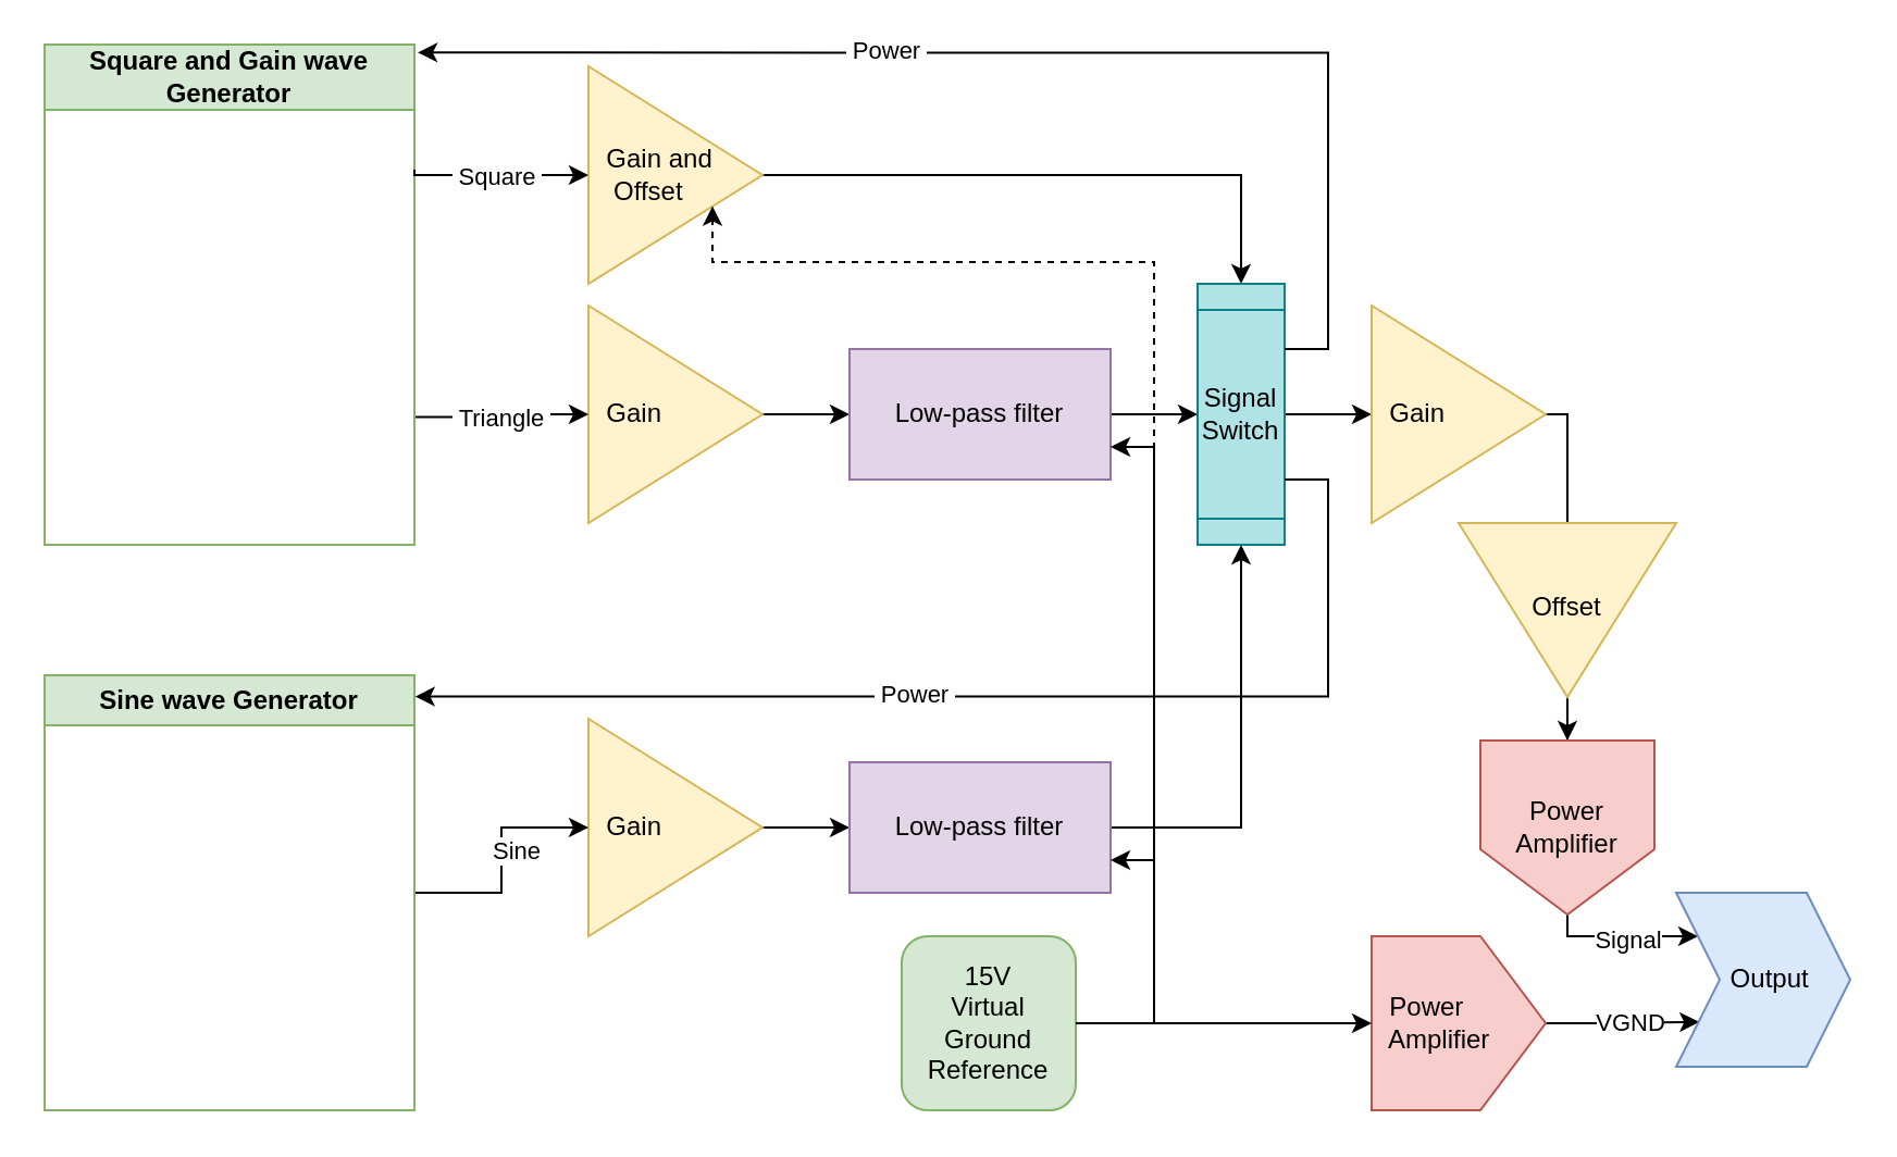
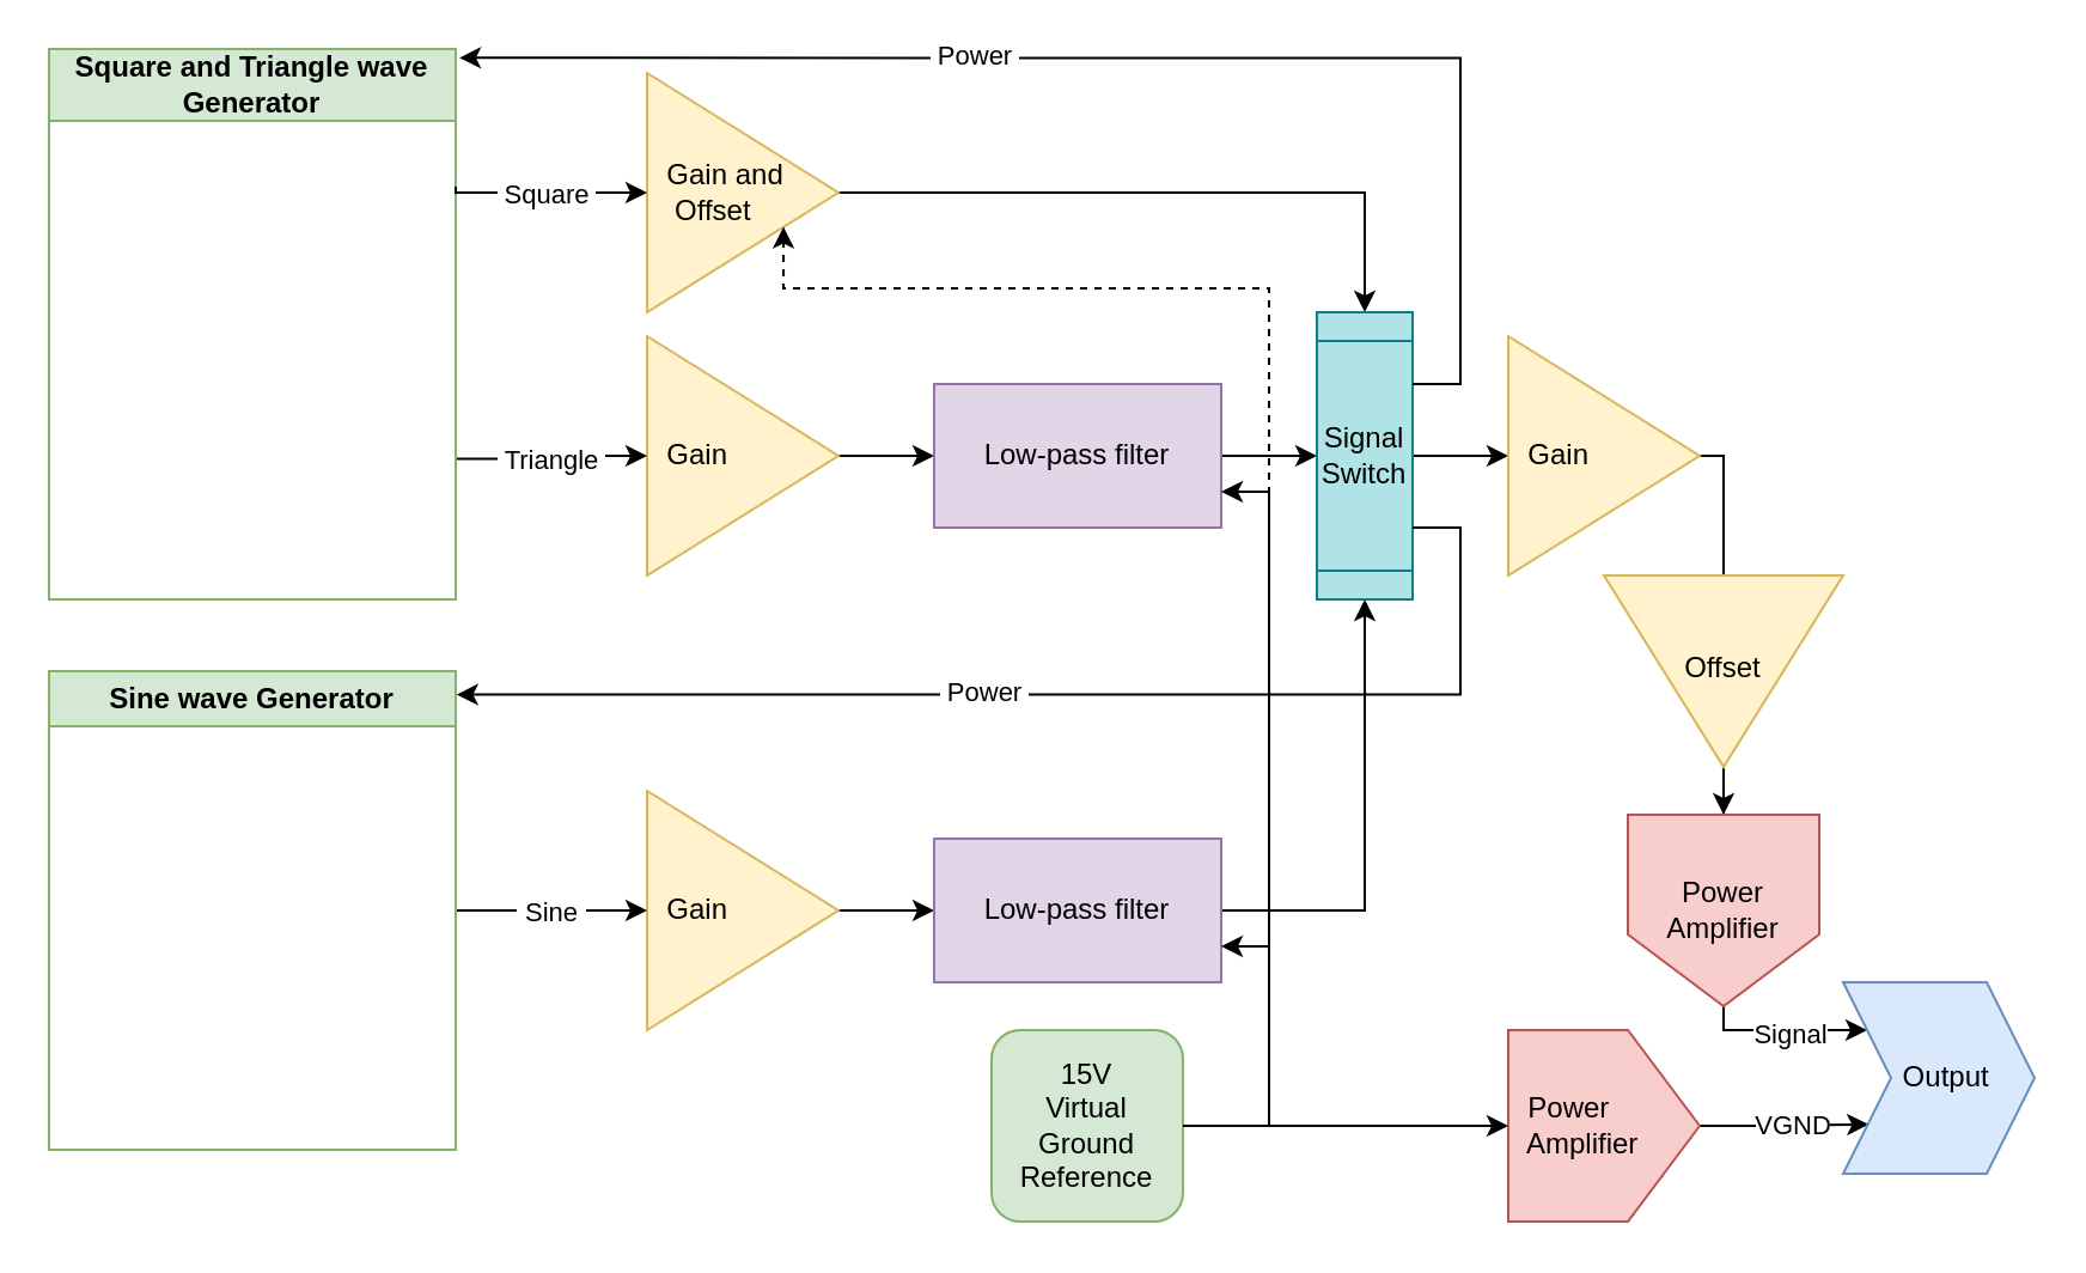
  <mxCell id="0" />
  <mxCell id="1" parent="0" />
  <mxCell id="2" style="edgeStyle=orthogonalEdgeStyle;rounded=0;orthogonalLoop=1;jettySize=auto;html=1;entryX=0;entryY=0.5;entryDx=0;entryDy=0;" edge="1" parent="1" source="3" target="13"><mxGeometry relative="1" as="geometry" /></mxCell>
  <mxCell id="3" value="&amp;nbsp; Gain and&amp;nbsp;&lt;div&gt;&amp;nbsp; &amp;nbsp;Offset&lt;/div&gt;" style="triangle;whiteSpace=wrap;html=1;align=left;fillColor=#fff2cc;strokeColor=#d6b656;" vertex="1" parent="1"><mxGeometry x="270" y="30" width="80" height="100" as="geometry" /></mxCell>
  <mxCell id="4" value="" style="edgeStyle=orthogonalEdgeStyle;rounded=0;orthogonalLoop=1;jettySize=auto;html=1;" edge="1" parent="1" source="5" target="9"><mxGeometry relative="1" as="geometry" /></mxCell>
  <mxCell id="5" value="&amp;nbsp; Gain" style="triangle;whiteSpace=wrap;html=1;align=left;fillColor=#fff2cc;strokeColor=#d6b656;" vertex="1" parent="1"><mxGeometry x="270" y="140" width="80" height="100" as="geometry" /></mxCell>
  <mxCell id="6" value="" style="edgeStyle=orthogonalEdgeStyle;rounded=0;orthogonalLoop=1;jettySize=auto;html=1;" edge="1" parent="1" source="7" target="11"><mxGeometry relative="1" as="geometry" /></mxCell>
  <mxCell id="7" value="&amp;nbsp; Gain" style="triangle;whiteSpace=wrap;html=1;align=left;fillColor=#fff2cc;strokeColor=#d6b656;" vertex="1" parent="1"><mxGeometry x="270" y="330" width="80" height="100" as="geometry" /></mxCell>
  <mxCell id="8" value="" style="edgeStyle=orthogonalEdgeStyle;rounded=0;orthogonalLoop=1;jettySize=auto;html=1;" edge="1" parent="1" source="9" target="13"><mxGeometry relative="1" as="geometry" /></mxCell>
  <mxCell id="9" value="Low-pass filter" style="rounded=0;whiteSpace=wrap;html=1;strokeColor=#9673a6;fillColor=#e1d5e7;" vertex="1" parent="1"><mxGeometry x="390" y="160" width="120" height="60" as="geometry" /></mxCell>
  <mxCell id="10" style="edgeStyle=orthogonalEdgeStyle;rounded=0;orthogonalLoop=1;jettySize=auto;html=1;entryX=1;entryY=0.5;entryDx=0;entryDy=0;" edge="1" parent="1" source="11" target="13"><mxGeometry relative="1" as="geometry" /></mxCell>
  <mxCell id="11" value="Low-pass filter" style="rounded=0;whiteSpace=wrap;html=1;fillColor=#e1d5e7;strokeColor=#9673a6;" vertex="1" parent="1"><mxGeometry x="390" y="350" width="120" height="60" as="geometry" /></mxCell>
  <mxCell id="12" value="" style="edgeStyle=orthogonalEdgeStyle;rounded=0;orthogonalLoop=1;jettySize=auto;html=1;" edge="1" parent="1" source="13" target="15"><mxGeometry relative="1" as="geometry" /></mxCell>
  <mxCell id="13" value="&lt;div&gt;Signal&lt;/div&gt;Switch" style="shape=process;whiteSpace=wrap;html=1;backgroundOutline=1;direction=south;fillColor=#b0e3e6;strokeColor=#0e8088;" vertex="1" parent="1"><mxGeometry x="550" y="130" width="40" height="120" as="geometry" /></mxCell>
  <mxCell id="14" value="" style="edgeStyle=orthogonalEdgeStyle;rounded=0;orthogonalLoop=1;jettySize=auto;html=1;" edge="1" parent="1"><mxGeometry relative="1" as="geometry"><mxPoint x="700" y="190" as="sourcePoint" /><mxPoint x="730" y="270" as="targetPoint" /><Array as="points"><mxPoint x="720" y="190" /><mxPoint x="720" y="270" /></Array></mxGeometry></mxCell>
  <mxCell id="15" value="&amp;nbsp; Gain" style="triangle;whiteSpace=wrap;html=1;align=left;fillColor=#fff2cc;strokeColor=#d6b656;" vertex="1" parent="1"><mxGeometry x="630" y="140" width="80" height="100" as="geometry" /></mxCell>
  <mxCell id="16" value="" style="edgeStyle=orthogonalEdgeStyle;rounded=0;orthogonalLoop=1;jettySize=auto;html=1;" edge="1" parent="1" source="17" target="32"><mxGeometry relative="1" as="geometry" /></mxCell>
  <mxCell id="17" value="&lt;div style=&quot;line-height: 10%;&quot;&gt;Offset&lt;/div&gt;" style="triangle;whiteSpace=wrap;html=1;align=center;direction=south;fillColor=#fff2cc;strokeColor=#d6b656;" vertex="1" parent="1"><mxGeometry x="670" y="240" width="100" height="80" as="geometry" /></mxCell>
  <mxCell id="18" style="edgeStyle=orthogonalEdgeStyle;rounded=0;orthogonalLoop=1;jettySize=auto;html=1;exitX=1;exitY=0.75;exitDx=0;exitDy=0;" edge="1" parent="1" target="5"><mxGeometry relative="1" as="geometry"><mxPoint x="190" y="191.25" as="sourcePoint" /><mxPoint x="270" y="188.75" as="targetPoint" /><Array as="points"><mxPoint x="231" y="191" /><mxPoint x="231" y="190" /></Array></mxGeometry></mxCell>
  <mxCell id="19" value="&amp;nbsp;Triangle&amp;nbsp;" style="edgeLabel;html=1;align=center;verticalAlign=middle;resizable=0;points=[];" vertex="1" connectable="0" parent="18"><mxGeometry x="-0.325" y="-3" relative="1" as="geometry"><mxPoint x="13" y="-3" as="offset" /></mxGeometry></mxCell>
- <mxCell id="20" value="Square and Gain wave Generator" style="swimlane;whiteSpace=wrap;html=1;startSize=30;fillColor=#d5e8d4;strokeColor=#82b366;" vertex="1" parent="1"><mxGeometry x="20" y="20" width="170" height="230" as="geometry" /></mxCell>
+ <mxCell id="20" value="Square and Triangle wave Generator" style="swimlane;whiteSpace=wrap;html=1;startSize=30;fillColor=#d5e8d4;strokeColor=#82b366;" vertex="1" parent="1"><mxGeometry x="20" y="20" width="170" height="230" as="geometry" /></mxCell>
  <mxCell id="21" value="" style="edgeStyle=orthogonalEdgeStyle;rounded=0;orthogonalLoop=1;jettySize=auto;html=1;" edge="1" parent="1" source="23" target="7"><mxGeometry relative="1" as="geometry" /></mxCell>
  <mxCell id="22" value="&amp;nbsp;Sine&amp;nbsp;" style="edgeLabel;html=1;align=center;verticalAlign=middle;resizable=0;points=[];" vertex="1" connectable="0" parent="21"><mxGeometry x="-0.025" y="-6" relative="1" as="geometry"><mxPoint y="-6" as="offset" /></mxGeometry></mxCell>
- <mxCell id="23" value="Sine wave Generator" style="swimlane;whiteSpace=wrap;html=1;fillColor=#d5e8d4;strokeColor=#82b366;" vertex="1" parent="1"><mxGeometry x="20" y="310" width="170" height="200" as="geometry" /></mxCell>
+ <mxCell id="23" value="Sine wave Generator" style="swimlane;whiteSpace=wrap;html=1;fillColor=#d5e8d4;strokeColor=#82b366;" vertex="1" parent="1"><mxGeometry x="20" y="280" width="170" height="200" as="geometry" /></mxCell>
  <mxCell id="24" style="edgeStyle=orthogonalEdgeStyle;rounded=0;orthogonalLoop=1;jettySize=auto;html=1;exitX=1;exitY=0.25;exitDx=0;exitDy=0;entryX=0;entryY=0.5;entryDx=0;entryDy=0;" edge="1" parent="1" source="20" target="3"><mxGeometry relative="1" as="geometry"><Array as="points"><mxPoint x="190" y="80" /></Array></mxGeometry></mxCell>
  <mxCell id="25" value="&amp;nbsp;Square&amp;nbsp;" style="edgeLabel;html=1;align=center;verticalAlign=middle;resizable=0;points=[];" vertex="1" connectable="0" parent="24"><mxGeometry x="-0.22" y="-8" relative="1" as="geometry"><mxPoint x="8" y="-8" as="offset" /></mxGeometry></mxCell>
  <mxCell id="26" style="edgeStyle=orthogonalEdgeStyle;rounded=0;orthogonalLoop=1;jettySize=auto;html=1;entryX=0.133;entryY=0.742;entryDx=0;entryDy=0;entryPerimeter=0;" edge="1" parent="1" source="28" target="33"><mxGeometry relative="1" as="geometry" /></mxCell>
  <mxCell id="27" value="VGND" style="edgeLabel;html=1;align=center;verticalAlign=middle;resizable=0;points=[];" vertex="1" connectable="0" parent="26"><mxGeometry x="0.092" relative="1" as="geometry"><mxPoint as="offset" /></mxGeometry></mxCell>
  <mxCell id="28" value="&amp;nbsp; Power&lt;div&gt;&amp;nbsp; Amplifier&lt;/div&gt;" style="shape=offPageConnector;whiteSpace=wrap;html=1;direction=north;size=0.375;align=left;fillColor=#f8cecc;strokeColor=#b85450;" vertex="1" parent="1"><mxGeometry x="630" y="430" width="80" height="80" as="geometry" /></mxCell>
  <mxCell id="29" style="edgeStyle=orthogonalEdgeStyle;rounded=0;orthogonalLoop=1;jettySize=auto;html=1;" edge="1" parent="1" source="32" target="33"><mxGeometry relative="1" as="geometry"><Array as="points"><mxPoint x="720" y="430" /></Array></mxGeometry></mxCell>
  <mxCell id="30" value="+" style="edgeLabel;html=1;align=center;verticalAlign=middle;resizable=0;points=[];" vertex="1" connectable="0" parent="29"><mxGeometry x="-0.011" y="-1" relative="1" as="geometry"><mxPoint as="offset" /></mxGeometry></mxCell>
  <mxCell id="31" value="Signal" style="edgeLabel;html=1;align=center;verticalAlign=middle;resizable=0;points=[];" vertex="1" connectable="0" parent="29"><mxGeometry x="0.067" y="-1" relative="1" as="geometry"><mxPoint as="offset" /></mxGeometry></mxCell>
  <mxCell id="32" value="Power Amplifier" style="shape=offPageConnector;whiteSpace=wrap;html=1;size=0.375;fillColor=#f8cecc;strokeColor=#b85450;" vertex="1" parent="1"><mxGeometry x="680" y="340" width="80" height="80" as="geometry" /></mxCell>
  <mxCell id="33" value="&amp;nbsp; Output" style="shape=step;perimeter=stepPerimeter;whiteSpace=wrap;html=1;fixedSize=1;fillColor=#dae8fc;strokeColor=#6c8ebf;" vertex="1" parent="1"><mxGeometry x="770" y="410" width="80" height="80" as="geometry" /></mxCell>
  <mxCell id="34" value="" style="edgeStyle=orthogonalEdgeStyle;rounded=0;orthogonalLoop=1;jettySize=auto;html=1;" edge="1" parent="1" source="37" target="28"><mxGeometry relative="1" as="geometry" /></mxCell>
  <mxCell id="35" style="edgeStyle=orthogonalEdgeStyle;rounded=0;orthogonalLoop=1;jettySize=auto;html=1;entryX=1;entryY=0.75;entryDx=0;entryDy=0;" edge="1" parent="1" source="37" target="11"><mxGeometry relative="1" as="geometry"><Array as="points"><mxPoint x="530" y="470" /><mxPoint x="530" y="395" /></Array></mxGeometry></mxCell>
  <mxCell id="36" style="edgeStyle=orthogonalEdgeStyle;rounded=0;orthogonalLoop=1;jettySize=auto;html=1;entryX=1;entryY=0.75;entryDx=0;entryDy=0;" edge="1" parent="1" source="37" target="9"><mxGeometry relative="1" as="geometry"><Array as="points"><mxPoint x="530" y="470" /><mxPoint x="530" y="205" /></Array></mxGeometry></mxCell>
  <mxCell id="37" value="15V&lt;div&gt;Virtual&lt;div&gt;Ground Reference&lt;/div&gt;&lt;/div&gt;" style="whiteSpace=wrap;html=1;aspect=fixed;fillColor=#d5e8d4;strokeColor=#82b366;rounded=1;" vertex="1" parent="1"><mxGeometry x="414" y="430" width="80" height="80" as="geometry" /></mxCell>
  <mxCell id="38" style="edgeStyle=orthogonalEdgeStyle;rounded=0;orthogonalLoop=1;jettySize=auto;html=1;entryX=0.713;entryY=0.643;entryDx=0;entryDy=0;entryPerimeter=0;dashed=1;" edge="1" parent="1" source="37" target="3"><mxGeometry relative="1" as="geometry"><Array as="points"><mxPoint x="530" y="470" /><mxPoint x="530" y="120" /><mxPoint x="327" y="120" /></Array></mxGeometry></mxCell>
  <mxCell id="39" style="edgeStyle=orthogonalEdgeStyle;rounded=0;orthogonalLoop=1;jettySize=auto;html=1;exitX=0.25;exitY=0;exitDx=0;exitDy=0;entryX=1.009;entryY=0.016;entryDx=0;entryDy=0;entryPerimeter=0;" edge="1" parent="1" source="13" target="20"><mxGeometry relative="1" as="geometry" /></mxCell>
  <mxCell id="40" value="&amp;nbsp;Power&amp;nbsp;" style="edgeLabel;html=1;align=center;verticalAlign=middle;resizable=0;points=[];" vertex="1" connectable="0" parent="39"><mxGeometry x="0.105" y="5" relative="1" as="geometry"><mxPoint x="-42" y="-6" as="offset" /></mxGeometry></mxCell>
  <mxCell id="41" style="edgeStyle=orthogonalEdgeStyle;rounded=0;orthogonalLoop=1;jettySize=auto;html=1;exitX=0.75;exitY=0;exitDx=0;exitDy=0;entryX=1.002;entryY=0.049;entryDx=0;entryDy=0;entryPerimeter=0;" edge="1" parent="1" source="13" target="23"><mxGeometry relative="1" as="geometry" /></mxCell>
  <mxCell id="42" value="&amp;nbsp;Power&amp;nbsp;" style="edgeLabel;html=1;align=center;verticalAlign=middle;resizable=0;points=[];" vertex="1" connectable="0" parent="41"><mxGeometry x="0.405" y="1" relative="1" as="geometry"><mxPoint x="69" y="-2" as="offset" /></mxGeometry></mxCell>
